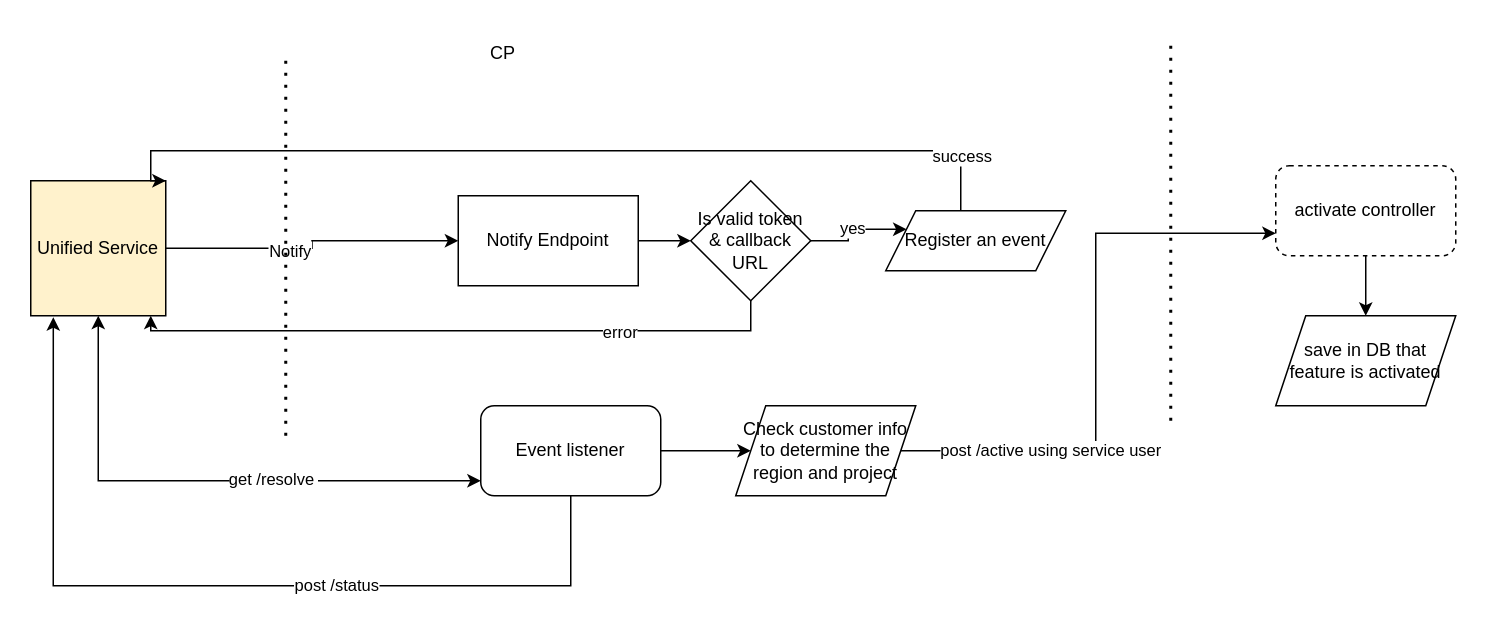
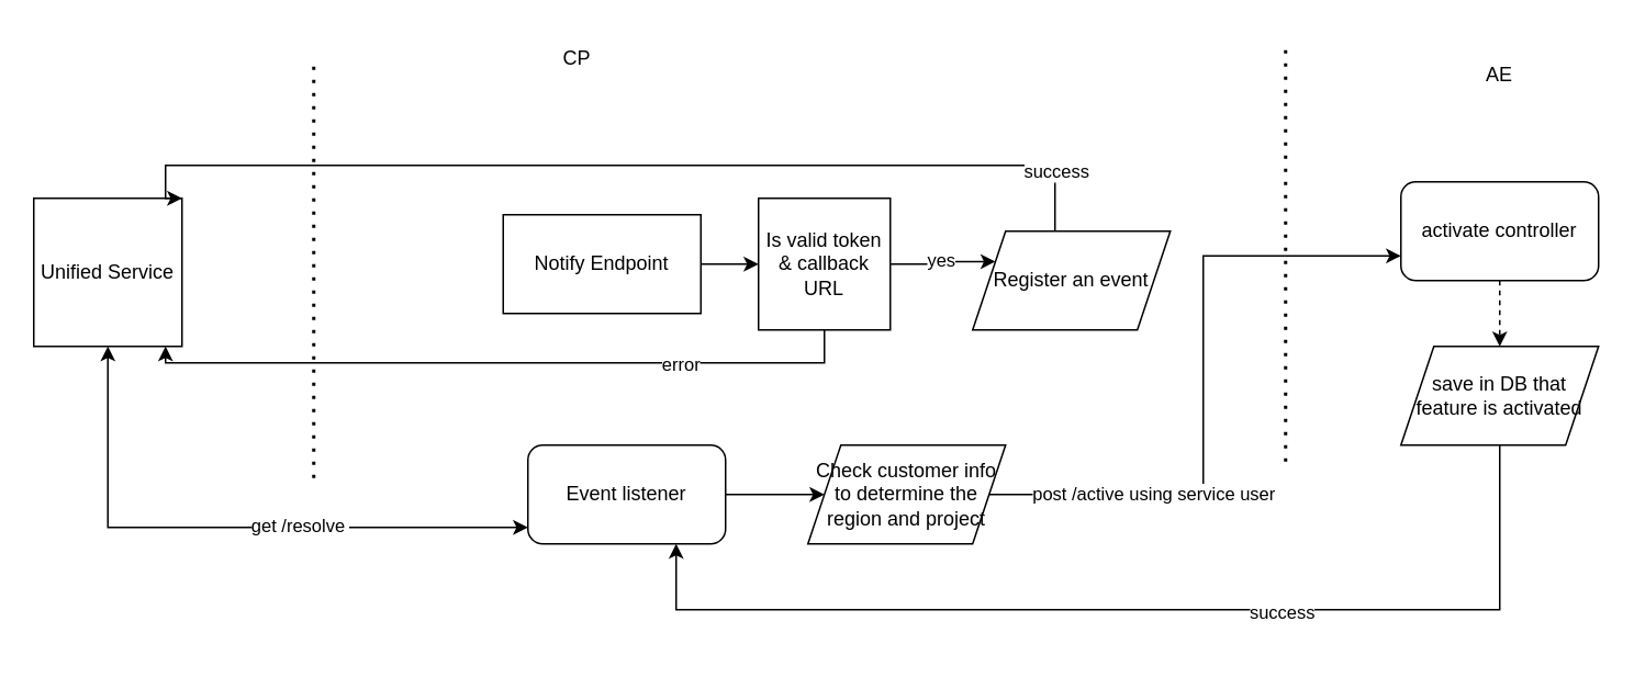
  <mxCell id="0" />
  <mxCell id="1" parent="0" />
- <mxCell id="2" style="edgeStyle=orthogonalEdgeStyle;rounded=0;orthogonalLoop=1;jettySize=auto;html=1;entryX=0;entryY=0.5;entryDx=0;entryDy=0;" edge="1" parent="1" source="4" target="6"><mxGeometry relative="1" as="geometry" /></mxCell>
- <mxCell id="3" value="Notify" style="edgeLabel;html=1;align=center;verticalAlign=middle;resizable=0;points=[];" vertex="1" connectable="0" parent="2"><mxGeometry x="-0.185" y="-1" relative="1" as="geometry"><mxPoint as="offset" /></mxGeometry></mxCell>
- <mxCell id="4" value="Unified Service" style="whiteSpace=wrap;html=1;aspect=fixed;fillColor=#fff2cc;" vertex="1" parent="1"><mxGeometry x="20" y="120" width="90" height="90" as="geometry" /></mxCell>
+ <mxCell id="4" value="Unified Service" style="whiteSpace=wrap;html=1;aspect=fixed;" vertex="1" parent="1"><mxGeometry x="20" y="120" width="90" height="90" as="geometry" /></mxCell>
  <mxCell id="5" value="" style="edgeStyle=orthogonalEdgeStyle;rounded=0;orthogonalLoop=1;jettySize=auto;html=1;" edge="1" parent="1" source="6" target="12"><mxGeometry relative="1" as="geometry" /></mxCell>
  <mxCell id="6" value="Notify Endpoint" style="whiteSpace=wrap;html=1;rounded=0;" vertex="1" parent="1"><mxGeometry x="305" y="130" width="120" height="60" as="geometry" /></mxCell>
  <mxCell id="7" value="" style="endArrow=none;dashed=1;html=1;dashPattern=1 3;strokeWidth=2;rounded=0;" edge="1" parent="1"><mxGeometry width="50" height="50" relative="1" as="geometry"><mxPoint x="190" y="290" as="sourcePoint" /><mxPoint x="190" y="40" as="targetPoint" /></mxGeometry></mxCell>
- <mxCell id="8" value="CP" style="text;html=1;strokeColor=none;fillColor=none;align=center;verticalAlign=middle;whiteSpace=wrap;rounded=0;" vertex="1" parent="1"><mxGeometry x="305" y="20" width="60" height="30" as="geometry" /></mxCell>
+ <mxCell id="8" value="CP" style="text;html=1;strokeColor=none;fillColor=none;align=center;verticalAlign=middle;whiteSpace=wrap;rounded=0;" vertex="1" parent="1"><mxGeometry x="320" y="20" width="60" height="30" as="geometry" /></mxCell>
  <mxCell id="9" value="yes" style="edgeStyle=orthogonalEdgeStyle;rounded=0;orthogonalLoop=1;jettySize=auto;html=1;entryX=0;entryY=0.25;entryDx=0;entryDy=0;" edge="1" parent="1" source="12" target="24"><mxGeometry relative="1" as="geometry" /></mxCell>
  <mxCell id="10" style="edgeStyle=orthogonalEdgeStyle;rounded=0;orthogonalLoop=1;jettySize=auto;html=1;" edge="1" parent="1" source="12"><mxGeometry relative="1" as="geometry"><mxPoint x="100" y="210" as="targetPoint" /><Array as="points"><mxPoint x="500" y="220" /><mxPoint x="100" y="220" /></Array></mxGeometry></mxCell>
  <mxCell id="11" value="error" style="edgeLabel;html=1;align=center;verticalAlign=middle;resizable=0;points=[];" vertex="1" connectable="0" parent="10"><mxGeometry x="-0.498" relative="1" as="geometry"><mxPoint as="offset" /></mxGeometry></mxCell>
- <mxCell id="12" value="Is valid token &amp;amp; callback URL" style="rhombus;whiteSpace=wrap;html=1;" vertex="1" parent="1"><mxGeometry x="460" y="120" width="80" height="80" as="geometry" /></mxCell>
+ <mxCell id="12" value="Is valid token &amp;amp; callback URL" style="whiteSpace=wrap;html=1;rounded=0;" vertex="1" parent="1"><mxGeometry x="460" y="120" width="80" height="80" as="geometry" /></mxCell>
  <mxCell id="13" style="edgeStyle=orthogonalEdgeStyle;rounded=0;orthogonalLoop=1;jettySize=auto;html=1;entryX=0;entryY=0.5;entryDx=0;entryDy=0;" edge="1" parent="1" source="16" target="23"><mxGeometry relative="1" as="geometry" /></mxCell>
- <mxCell id="14" style="edgeStyle=orthogonalEdgeStyle;rounded=0;orthogonalLoop=1;jettySize=auto;html=1;entryX=0.167;entryY=1.011;entryDx=0;entryDy=0;entryPerimeter=0;" edge="1" parent="1" source="16" target="4"><mxGeometry relative="1" as="geometry"><Array as="points"><mxPoint x="380" y="390" /><mxPoint x="35" y="390" /></Array></mxGeometry></mxCell>
- <mxCell id="15" value="post /status" style="edgeLabel;html=1;align=center;verticalAlign=middle;resizable=0;points=[];" vertex="1" connectable="0" parent="14"><mxGeometry x="-0.257" y="-1" relative="1" as="geometry"><mxPoint as="offset" /></mxGeometry></mxCell>
  <mxCell id="16" value="Event listener" style="rounded=1;whiteSpace=wrap;html=1;" vertex="1" parent="1"><mxGeometry x="320" y="270" width="120" height="60" as="geometry" /></mxCell>
  <mxCell id="17" style="edgeStyle=orthogonalEdgeStyle;rounded=0;orthogonalLoop=1;jettySize=auto;html=1;entryX=1;entryY=0;entryDx=0;entryDy=0;" edge="1" parent="1" source="24" target="4"><mxGeometry relative="1" as="geometry"><Array as="points"><mxPoint x="640" y="100" /><mxPoint x="100" y="100" /></Array></mxGeometry></mxCell>
  <mxCell id="18" value="success" style="edgeLabel;html=1;align=center;verticalAlign=middle;resizable=0;points=[];" vertex="1" connectable="0" parent="17"><mxGeometry x="-0.868" y="3" relative="1" as="geometry"><mxPoint as="offset" /></mxGeometry></mxCell>
  <mxCell id="19" value="" style="endArrow=none;dashed=1;html=1;dashPattern=1 3;strokeWidth=2;rounded=0;" edge="1" parent="1"><mxGeometry width="50" height="50" relative="1" as="geometry"><mxPoint x="780" y="280" as="sourcePoint" /><mxPoint x="780" y="30" as="targetPoint" /></mxGeometry></mxCell>
+ <mxCell id="20" value="AE" style="text;html=1;strokeColor=none;fillColor=none;align=center;verticalAlign=middle;whiteSpace=wrap;rounded=0;" vertex="1" parent="1"><mxGeometry x="880" y="30" width="60" height="30" as="geometry" /></mxCell>
  <mxCell id="21" style="edgeStyle=orthogonalEdgeStyle;rounded=0;orthogonalLoop=1;jettySize=auto;html=1;entryX=0;entryY=0.75;entryDx=0;entryDy=0;" edge="1" parent="1" source="23" target="28"><mxGeometry relative="1" as="geometry" /></mxCell>
  <mxCell id="22" value="post /active using service user" style="edgeLabel;html=1;align=center;verticalAlign=middle;resizable=0;points=[];" vertex="1" connectable="0" parent="21"><mxGeometry x="-0.499" y="1" relative="1" as="geometry"><mxPoint as="offset" /></mxGeometry></mxCell>
  <mxCell id="23" value="Check customer info to determine the region and project" style="shape=parallelogram;perimeter=parallelogramPerimeter;whiteSpace=wrap;html=1;fixedSize=1;" vertex="1" parent="1"><mxGeometry x="490" y="270" width="120" height="60" as="geometry" /></mxCell>
- <mxCell id="24" value="Register an event" style="shape=parallelogram;perimeter=parallelogramPerimeter;whiteSpace=wrap;html=1;fixedSize=1;" vertex="1" parent="1"><mxGeometry x="590" y="140" width="120" height="40" as="geometry" /></mxCell>
+ <mxCell id="24" value="Register an event" style="shape=parallelogram;perimeter=parallelogramPerimeter;whiteSpace=wrap;html=1;fixedSize=1;" vertex="1" parent="1"><mxGeometry x="590" y="140" width="120" height="60" as="geometry" /></mxCell>
  <mxCell id="25" value="" style="endArrow=classic;startArrow=classic;html=1;rounded=0;" edge="1" parent="1" source="4"><mxGeometry width="50" height="50" relative="1" as="geometry"><mxPoint x="300" y="370" as="sourcePoint" /><mxPoint x="320" y="320" as="targetPoint" /><Array as="points"><mxPoint x="65" y="320" /></Array></mxGeometry></mxCell>
  <mxCell id="26" value="get /resolve&amp;nbsp;" style="edgeLabel;html=1;align=center;verticalAlign=middle;resizable=0;points=[];" vertex="1" connectable="0" parent="25"><mxGeometry x="0.238" y="2" relative="1" as="geometry"><mxPoint as="offset" /></mxGeometry></mxCell>
- <mxCell id="27" value="" style="edgeStyle=orthogonalEdgeStyle;rounded=0;orthogonalLoop=1;jettySize=auto;html=1;" edge="1" parent="1" source="28" target="31"><mxGeometry relative="1" as="geometry" /></mxCell>
- <mxCell id="28" value="activate controller" style="rounded=1;whiteSpace=wrap;html=1;dashed=1;" vertex="1" parent="1"><mxGeometry x="850" y="110" width="120" height="60" as="geometry" /></mxCell>
+ <mxCell id="27" value="" style="edgeStyle=orthogonalEdgeStyle;rounded=0;orthogonalLoop=1;jettySize=auto;html=1;dashed=1;" edge="1" parent="1" source="28" target="31"><mxGeometry relative="1" as="geometry" /></mxCell>
+ <mxCell id="28" value="activate controller" style="rounded=1;whiteSpace=wrap;html=1;" vertex="1" parent="1"><mxGeometry x="850" y="110" width="120" height="60" as="geometry" /></mxCell>
+ <mxCell id="29" style="edgeStyle=orthogonalEdgeStyle;rounded=0;orthogonalLoop=1;jettySize=auto;html=1;entryX=0.75;entryY=1;entryDx=0;entryDy=0;" edge="1" parent="1" source="31" target="16"><mxGeometry relative="1" as="geometry"><Array as="points"><mxPoint x="910" y="370" /><mxPoint x="410" y="370" /></Array></mxGeometry></mxCell>
+ <mxCell id="30" value="success" style="edgeLabel;html=1;align=center;verticalAlign=middle;resizable=0;points=[];" vertex="1" connectable="0" parent="29"><mxGeometry x="-0.271" y="1" relative="1" as="geometry"><mxPoint as="offset" /></mxGeometry></mxCell>
  <mxCell id="31" value="save in DB that feature is activated" style="shape=parallelogram;perimeter=parallelogramPerimeter;whiteSpace=wrap;html=1;fixedSize=1;" vertex="1" parent="1"><mxGeometry x="850" y="210" width="120" height="60" as="geometry" /></mxCell>
